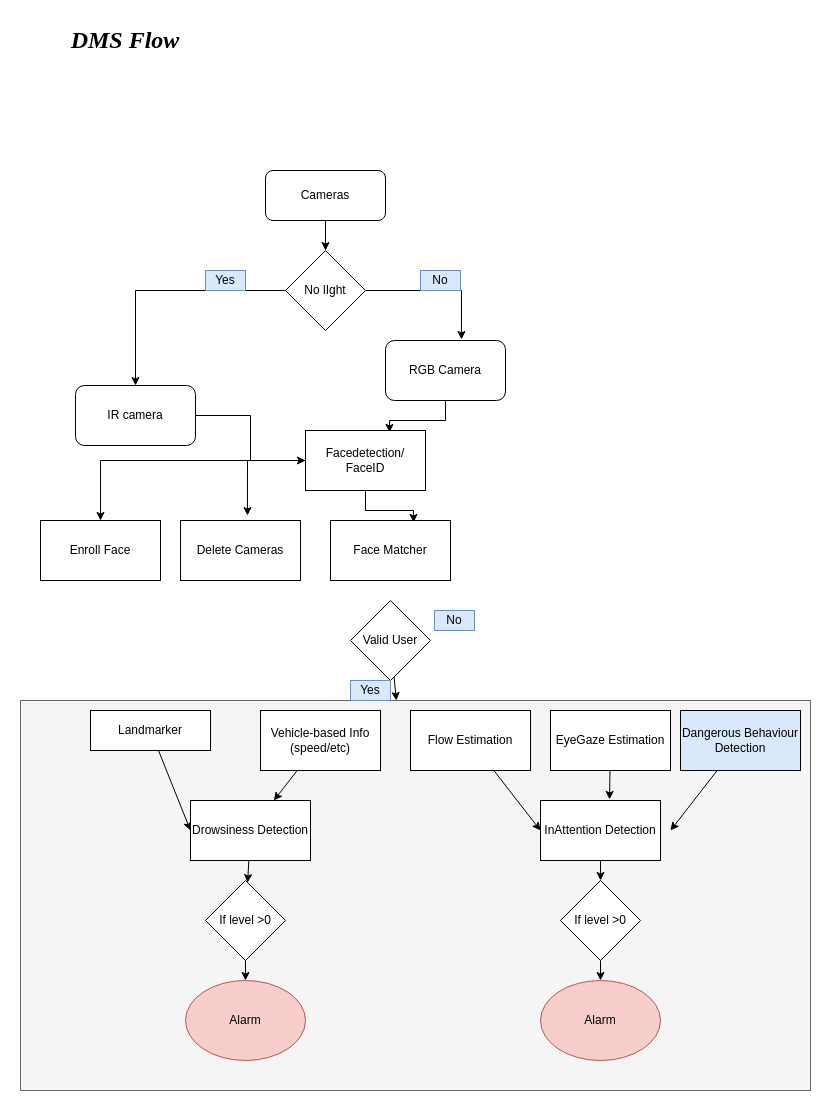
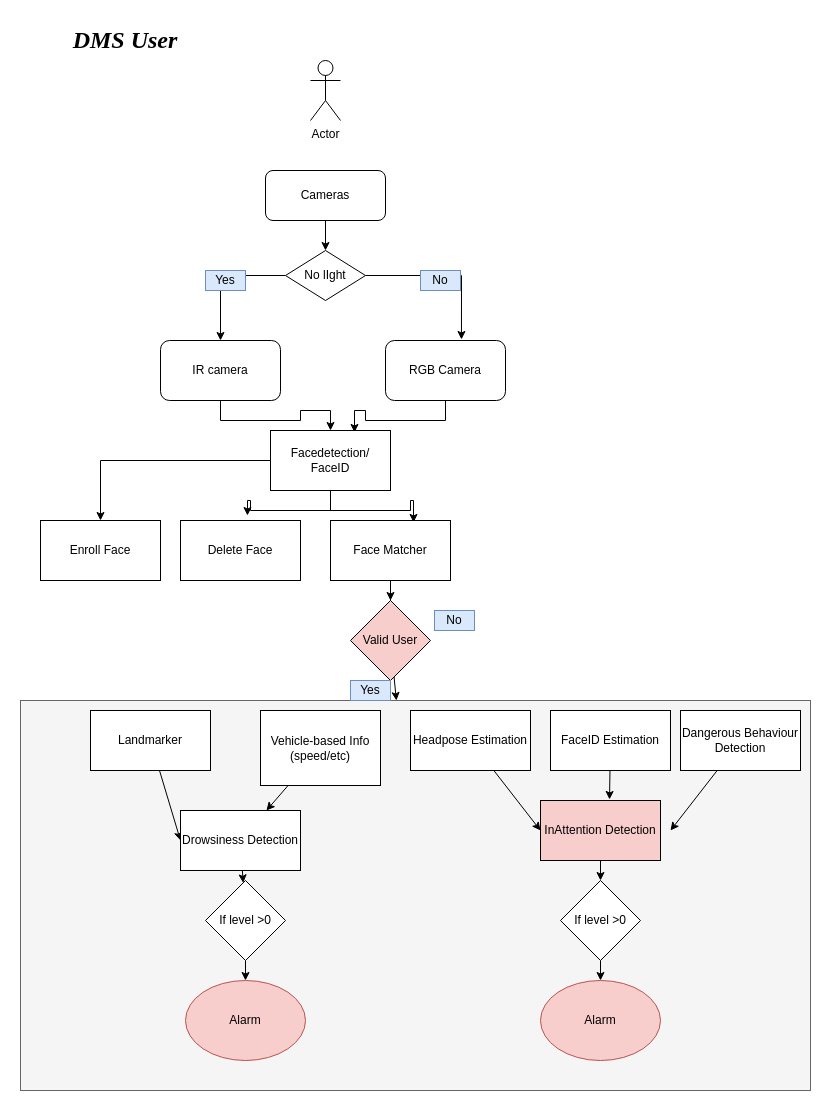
  <mxCell id="0" />
  <mxCell id="1" parent="0" />
  <mxCell id="2" value="" style="rounded=0;whiteSpace=wrap;html=1;fillColor=#f5f5f5;strokeColor=#666666;fontColor=#333333;" vertex="1" parent="1"><mxGeometry y="700" width="790" height="390" as="geometry" x="20" /></mxCell>
+ <mxCell id="3" value="Actor" style="shape=umlActor;verticalLabelPosition=bottom;verticalAlign=top;html=1;outlineConnect=0;" vertex="1" parent="1"><mxGeometry x="310" y="60" width="30" height="60" as="geometry" /></mxCell>
  <mxCell id="4" value="" style="edgeStyle=orthogonalEdgeStyle;rounded=0;orthogonalLoop=1;jettySize=auto;html=1;" edge="1" parent="1" source="5" target="8"><mxGeometry relative="1" as="geometry" /></mxCell>
  <mxCell id="5" value="Cameras" style="rounded=1;whiteSpace=wrap;html=1;" vertex="1" parent="1"><mxGeometry x="265" y="170" width="120" height="50" as="geometry" /></mxCell>
  <mxCell id="6" style="edgeStyle=orthogonalEdgeStyle;rounded=0;orthogonalLoop=1;jettySize=auto;html=1;" edge="1" parent="1" source="8" target="10"><mxGeometry relative="1" as="geometry" /></mxCell>
  <mxCell id="7" style="edgeStyle=orthogonalEdgeStyle;rounded=0;orthogonalLoop=1;jettySize=auto;html=1;entryX=0.633;entryY=-0.017;entryDx=0;entryDy=0;entryPerimeter=0;" edge="1" parent="1" source="8" target="12"><mxGeometry relative="1" as="geometry" /></mxCell>
- <mxCell id="8" value="No lIght" style="rhombus;whiteSpace=wrap;html=1;" vertex="1" parent="1"><mxGeometry x="285" y="250" width="80" height="80" as="geometry" /></mxCell>
+ <mxCell id="8" value="No lIght" style="rhombus;whiteSpace=wrap;html=1;" vertex="1" parent="1"><mxGeometry x="285" y="250" width="80" height="50" as="geometry" /></mxCell>
  <mxCell id="9" style="edgeStyle=orthogonalEdgeStyle;rounded=0;orthogonalLoop=1;jettySize=auto;html=1;" edge="1" parent="1" source="10" target="16"><mxGeometry relative="1" as="geometry" /></mxCell>
- <mxCell id="10" value="IR camera" style="rounded=1;whiteSpace=wrap;html=1;" vertex="1" parent="1"><mxGeometry x="75" y="385" width="120" height="60" as="geometry" /></mxCell>
+ <mxCell id="10" value="IR camera" style="rounded=1;whiteSpace=wrap;html=1;" vertex="1" parent="1"><mxGeometry x="160" y="340" width="120" height="60" as="geometry" /></mxCell>
  <mxCell id="11" style="edgeStyle=orthogonalEdgeStyle;rounded=0;orthogonalLoop=1;jettySize=auto;html=1;entryX=0.7;entryY=0.033;entryDx=0;entryDy=0;entryPerimeter=0;" edge="1" parent="1" source="12" target="16"><mxGeometry relative="1" as="geometry"><mxPoint x="350" y="420" as="targetPoint" /></mxGeometry></mxCell>
  <mxCell id="12" value="RGB Camera" style="rounded=1;whiteSpace=wrap;html=1;" vertex="1" parent="1"><mxGeometry x="385" y="340" width="120" height="60" as="geometry" /></mxCell>
  <mxCell id="13" style="edgeStyle=orthogonalEdgeStyle;rounded=0;orthogonalLoop=1;jettySize=auto;html=1;entryX=0.5;entryY=0;entryDx=0;entryDy=0;" edge="1" parent="1" source="16" target="17"><mxGeometry relative="1" as="geometry" /></mxCell>
  <mxCell id="14" style="edgeStyle=orthogonalEdgeStyle;rounded=0;orthogonalLoop=1;jettySize=auto;html=1;entryX=0.558;entryY=-0.083;entryDx=0;entryDy=0;entryPerimeter=0;" edge="1" parent="1" source="16" target="18"><mxGeometry relative="1" as="geometry" /></mxCell>
  <mxCell id="15" style="edgeStyle=orthogonalEdgeStyle;rounded=0;orthogonalLoop=1;jettySize=auto;html=1;entryX=0.692;entryY=0.033;entryDx=0;entryDy=0;entryPerimeter=0;" edge="1" parent="1" source="16" target="20"><mxGeometry relative="1" as="geometry" /></mxCell>
- <mxCell id="16" value="Facedetection/ FaceID" style="rounded=0;whiteSpace=wrap;html=1;" vertex="1" parent="1"><mxGeometry x="305" y="430" width="120" height="60" as="geometry" /></mxCell>
+ <mxCell id="16" value="Facedetection/ FaceID" style="rounded=0;whiteSpace=wrap;html=1;" vertex="1" parent="1"><mxGeometry x="270" y="430" width="120" height="60" as="geometry" /></mxCell>
  <mxCell id="17" value="Enroll Face" style="rounded=0;whiteSpace=wrap;html=1;" vertex="1" parent="1"><mxGeometry x="40" y="520" width="120" height="60" as="geometry" /></mxCell>
- <mxCell id="18" value="Delete Cameras" style="rounded=0;whiteSpace=wrap;html=1;" vertex="1" parent="1"><mxGeometry x="180" y="520" width="120" height="60" as="geometry" /></mxCell>
+ <mxCell id="18" value="Delete Face" style="rounded=0;whiteSpace=wrap;html=1;" vertex="1" parent="1"><mxGeometry x="180" y="520" width="120" height="60" as="geometry" /></mxCell>
+ <mxCell id="19" value="" style="edgeStyle=orthogonalEdgeStyle;rounded=0;orthogonalLoop=1;jettySize=auto;html=1;" edge="1" parent="1" source="20" target="22"><mxGeometry relative="1" as="geometry" /></mxCell>
  <mxCell id="20" value="Face Matcher" style="rounded=0;whiteSpace=wrap;html=1;" vertex="1" parent="1"><mxGeometry x="330" y="520" width="120" height="60" as="geometry" /></mxCell>
  <mxCell id="21" value="" style="edgeStyle=none;rounded=0;orthogonalLoop=1;jettySize=auto;html=1;" edge="1" parent="1" source="22" target="2"><mxGeometry relative="1" as="geometry" /></mxCell>
- <mxCell id="22" value="Valid User" style="rhombus;whiteSpace=wrap;html=1;" vertex="1" parent="1"><mxGeometry x="350" y="600" width="80" height="80" as="geometry" /></mxCell>
+ <mxCell id="22" value="Valid User" style="rhombus;whiteSpace=wrap;html=1;fillColor=#f8cecc;" vertex="1" parent="1"><mxGeometry x="350" y="600" width="80" height="80" as="geometry" /></mxCell>
  <mxCell id="23" style="edgeStyle=none;rounded=0;orthogonalLoop=1;jettySize=auto;html=1;entryX=0;entryY=0.5;entryDx=0;entryDy=0;" edge="1" parent="1" source="24" target="34"><mxGeometry relative="1" as="geometry" /></mxCell>
- <mxCell id="24" value="Landmarker" style="rounded=0;whiteSpace=wrap;html=1;" vertex="1" parent="1"><mxGeometry x="90" y="710" width="120" height="40" as="geometry" /></mxCell>
+ <mxCell id="24" value="Landmarker" style="rounded=0;whiteSpace=wrap;html=1;" vertex="1" parent="1"><mxGeometry x="90" y="710" width="120" height="60" as="geometry" /></mxCell>
  <mxCell id="25" value="" style="edgeStyle=none;rounded=0;orthogonalLoop=1;jettySize=auto;html=1;entryX=0.575;entryY=-0.017;entryDx=0;entryDy=0;entryPerimeter=0;" edge="1" parent="1" source="26" target="36"><mxGeometry relative="1" as="geometry" /></mxCell>
- <mxCell id="26" value="EyeGaze Estimation" style="rounded=0;whiteSpace=wrap;html=1;" vertex="1" parent="1"><mxGeometry x="550" y="710" width="120" height="60" as="geometry" /></mxCell>
+ <mxCell id="26" value="FaceID Estimation" style="rounded=0;whiteSpace=wrap;html=1;" vertex="1" parent="1"><mxGeometry x="550" y="710" width="120" height="60" as="geometry" /></mxCell>
  <mxCell id="27" style="edgeStyle=none;rounded=0;orthogonalLoop=1;jettySize=auto;html=1;entryX=0;entryY=0.5;entryDx=0;entryDy=0;" edge="1" parent="1" source="28" target="36"><mxGeometry relative="1" as="geometry" /></mxCell>
- <mxCell id="28" value="Flow Estimation" style="rounded=0;whiteSpace=wrap;html=1;" vertex="1" parent="1"><mxGeometry x="410" y="710" width="120" height="60" as="geometry" /></mxCell>
+ <mxCell id="28" value="Headpose Estimation" style="rounded=0;whiteSpace=wrap;html=1;" vertex="1" parent="1"><mxGeometry x="410" y="710" width="120" height="60" as="geometry" /></mxCell>
  <mxCell id="29" style="edgeStyle=none;rounded=0;orthogonalLoop=1;jettySize=auto;html=1;" edge="1" parent="1" source="30" target="34"><mxGeometry relative="1" as="geometry" /></mxCell>
- <mxCell id="30" value="Vehicle-based Info&lt;br&gt;(speed/etc)" style="rounded=0;whiteSpace=wrap;html=1;" vertex="1" parent="1"><mxGeometry x="260" y="710" width="120" height="60" as="geometry" /></mxCell>
+ <mxCell id="30" value="Vehicle-based Info&lt;br&gt;(speed/etc)" style="rounded=0;whiteSpace=wrap;html=1;" vertex="1" parent="1"><mxGeometry x="260" y="710" width="120" height="75" as="geometry" /></mxCell>
  <mxCell id="31" style="edgeStyle=none;rounded=0;orthogonalLoop=1;jettySize=auto;html=1;" edge="1" parent="1" source="32"><mxGeometry relative="1" as="geometry"><mxPoint x="670" y="830" as="targetPoint" /></mxGeometry></mxCell>
- <mxCell id="32" value="Dangerous Behaviour Detection" style="rounded=0;whiteSpace=wrap;html=1;fillColor=#dae8fc;" vertex="1" parent="1"><mxGeometry x="680" y="710" width="120" height="60" as="geometry" /></mxCell>
+ <mxCell id="32" value="Dangerous Behaviour Detection" style="rounded=0;whiteSpace=wrap;html=1;" vertex="1" parent="1"><mxGeometry x="680" y="710" width="120" height="60" as="geometry" /></mxCell>
  <mxCell id="33" value="" style="edgeStyle=none;rounded=0;orthogonalLoop=1;jettySize=auto;html=1;" edge="1" parent="1" source="34" target="38"><mxGeometry relative="1" as="geometry" /></mxCell>
- <mxCell id="34" value="Drowsiness Detection" style="rounded=0;whiteSpace=wrap;html=1;" vertex="1" parent="1"><mxGeometry x="190" y="800" width="120" height="60" as="geometry" /></mxCell>
+ <mxCell id="34" value="Drowsiness Detection" style="rounded=0;whiteSpace=wrap;html=1;" vertex="1" parent="1"><mxGeometry x="180" y="810" width="120" height="60" as="geometry" /></mxCell>
  <mxCell id="35" value="" style="edgeStyle=none;rounded=0;orthogonalLoop=1;jettySize=auto;html=1;" edge="1" parent="1" source="36" target="40"><mxGeometry relative="1" as="geometry" /></mxCell>
- <mxCell id="36" value="InAttention Detection" style="rounded=0;whiteSpace=wrap;html=1;" vertex="1" parent="1"><mxGeometry x="540" y="800" width="120" height="60" as="geometry" /></mxCell>
+ <mxCell id="36" value="InAttention Detection" style="rounded=0;whiteSpace=wrap;html=1;fillColor=#f8cecc;" vertex="1" parent="1"><mxGeometry x="540" y="800" width="120" height="60" as="geometry" /></mxCell>
  <mxCell id="37" value="" style="edgeStyle=none;rounded=0;orthogonalLoop=1;jettySize=auto;html=1;" edge="1" parent="1" source="38" target="41"><mxGeometry relative="1" as="geometry" /></mxCell>
  <mxCell id="38" value="If level &amp;gt;0" style="rhombus;whiteSpace=wrap;html=1;" vertex="1" parent="1"><mxGeometry x="205" y="880" width="80" height="80" as="geometry" /></mxCell>
  <mxCell id="39" value="" style="edgeStyle=none;rounded=0;orthogonalLoop=1;jettySize=auto;html=1;" edge="1" parent="1" source="40" target="42"><mxGeometry relative="1" as="geometry" /></mxCell>
  <mxCell id="40" value="If level &amp;gt;0" style="rhombus;whiteSpace=wrap;html=1;" vertex="1" parent="1"><mxGeometry x="560" y="880" width="80" height="80" as="geometry" /></mxCell>
  <mxCell id="41" value="Alarm" style="ellipse;whiteSpace=wrap;html=1;fillColor=#f8cecc;strokeColor=#b85450;" vertex="1" parent="1"><mxGeometry x="185" y="980" width="120" height="80" as="geometry" /></mxCell>
  <mxCell id="42" value="Alarm" style="ellipse;whiteSpace=wrap;html=1;fillColor=#f8cecc;strokeColor=#b85450;" vertex="1" parent="1"><mxGeometry x="540" y="980" width="120" height="80" as="geometry" /></mxCell>
  <mxCell id="43" value="Yes" style="text;html=1;strokeColor=#6c8ebf;fillColor=#dae8fc;align=center;verticalAlign=middle;whiteSpace=wrap;rounded=0;" vertex="1" parent="1"><mxGeometry x="205" y="270" width="40" height="20" as="geometry" /></mxCell>
  <mxCell id="44" value="No" style="text;html=1;strokeColor=#6c8ebf;fillColor=#dae8fc;align=center;verticalAlign=middle;whiteSpace=wrap;rounded=0;" vertex="1" parent="1"><mxGeometry x="420" y="270" width="40" height="20" as="geometry" /></mxCell>
  <mxCell id="45" value="No" style="text;html=1;strokeColor=#6c8ebf;fillColor=#dae8fc;align=center;verticalAlign=middle;whiteSpace=wrap;rounded=0;" vertex="1" parent="1"><mxGeometry x="434" y="610" width="40" height="20" as="geometry" /></mxCell>
  <mxCell id="46" value="Yes" style="text;html=1;strokeColor=#6c8ebf;fillColor=#dae8fc;align=center;verticalAlign=middle;whiteSpace=wrap;rounded=0;" vertex="1" parent="1"><mxGeometry x="350" y="680" width="40" height="20" as="geometry" /></mxCell>
- <mxCell id="47" value="&lt;font style=&quot;font-size: 24px&quot; face=&quot;Tahoma&quot;&gt;&lt;b&gt;&lt;i&gt;DMS Flow&lt;/i&gt;&lt;/b&gt;&lt;/font&gt;" style="text;html=1;strokeColor=none;fillColor=none;align=center;verticalAlign=middle;whiteSpace=wrap;rounded=0;" vertex="1" parent="1"><mxGeometry x="30" y="20" width="190" height="40" as="geometry" /></mxCell>
+ <mxCell id="47" value="&lt;font style=&quot;font-size: 24px&quot; face=&quot;Tahoma&quot;&gt;&lt;b&gt;&lt;i&gt;DMS User&lt;/i&gt;&lt;/b&gt;&lt;/font&gt;" style="text;html=1;strokeColor=none;fillColor=none;align=center;verticalAlign=middle;whiteSpace=wrap;rounded=0;" vertex="1" parent="1"><mxGeometry x="30" y="20" width="190" height="40" as="geometry" /></mxCell>
